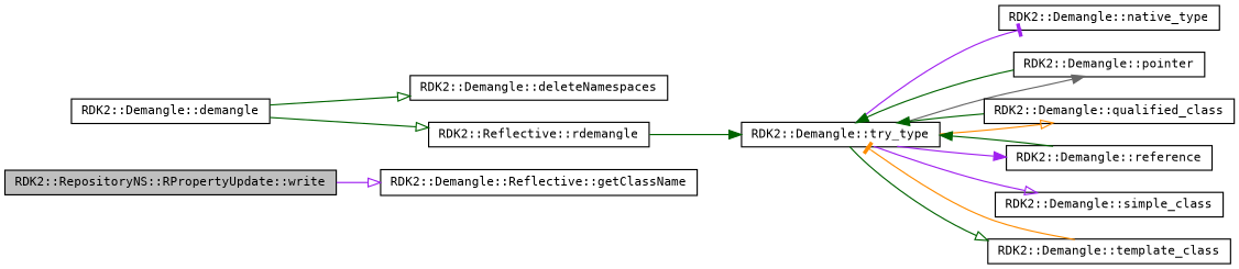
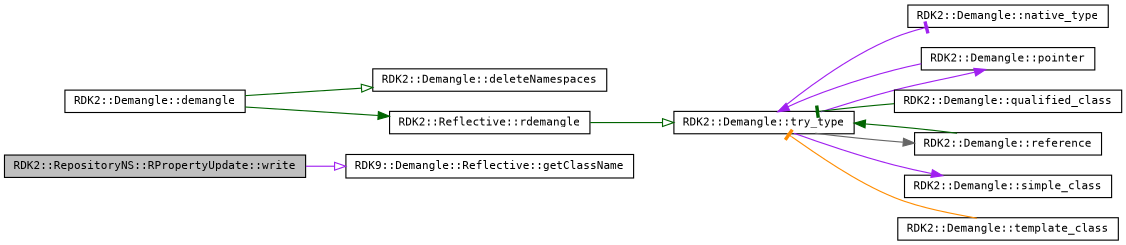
  digraph {
    fontname="DejaVu Sans Mono"
    rankdir=LR
    node [color=black fillcolor=white fontname="DejaVu Sans Mono" fontsize=10 shape=record style=filled]
    edge [arrowhead=onormal color=darkgreen fontname="DejaVu Sans Mono" fontsize=10 labelfontname="FreeSans.ttf" labelfontsize=10 style=solid]
    n1 [fillcolor=grey75 fontcolor=black height=0.2 label="RDK2::RepositoryNS::RPropertyUpdate::write" width=0.4]
-   n2 [height=0.2 label="RDK2::Demangle::Reflective::getClassName" width=0.4]
+   n2 [height=0.2 label="RDK9::Demangle::Reflective::getClassName" width=0.4]
    n3 [height=0.2 label="RDK2::Demangle::demangle" width=0.4]
    n4 [height=0.2 label="RDK2::Demangle::deleteNamespaces" width=0.4]
    n5 [height=0.2 label="RDK2::Reflective::rdemangle" width=0.4]
    n6 [height=0.2 label="RDK2::Demangle::try_type" width=0.4]
    n7 [height=0.2 label="RDK2::Demangle::native_type" width=0.4]
    n8 [height=0.2 label="RDK2::Demangle::pointer" width=0.4]
    n9 [height=0.2 label="RDK2::Demangle::qualified_class" width=0.4]
    n10 [height=0.2 label="RDK2::Demangle::reference" width=0.4]
    n11 [height=0.2 label="RDK2::Demangle::simple_class" width=0.4]
    n12 [height=0.2 label="RDK2::Demangle::template_class" width=0.4]
    n1 -> n2 [color=purple]
    n3 -> n4
-   n3 -> n5
-   n5 -> n6 [arrowhead=normal]
+   n3 -> n5 [arrowhead=normal]
+   n5 -> n6
    n6 -> n7 [arrowhead=tee color=purple]
-   n6 -> n8 [arrowhead=normal color=gray40]
-   n6 -> n9 [color=darkorange]
-   n6 -> n10 [arrowhead=normal color=purple]
-   n6 -> n11 [color=purple]
-   n6 -> n12
-   n8 -> n6 [arrowhead=normal]
-   n9 -> n6 [arrowhead=normal]
+   n6 -> n8 [arrowhead=normal color=purple]
+   n6 -> n10 [arrowhead=normal color=gray40]
+   n6 -> n11 [arrowhead=normal color=purple]
+   n8 -> n6 [arrowhead=normal color=purple]
+   n9 -> n6 [arrowhead=tee]
    n10 -> n6 [arrowhead=normal]
    n12 -> n6 [arrowhead=tee color=darkorange]
  }
